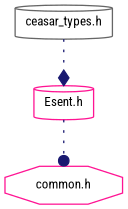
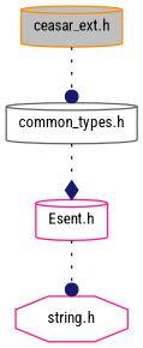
  digraph {
    fontname="Roboto Condensed"
    node [color=deeppink fillcolor=white fontname="Roboto Condensed" fontsize=10 shape=cylinder style=filled]
    edge [arrowhead=dot color=midnightblue fontname="Roboto Condensed" fontsize=10 labelfontname=Helvetica labelfontsize=10 style=dotted]
-   n2 [color=gray40 height=0.2 label="ceasar_types.h" width=0.4]
+   n1 [color=darkorange fillcolor=grey75 fontcolor=black height=0.2 label="ceasar_ext.h" width=0.4]
+   n2 [color=gray40 height=0.2 label="common_types.h" width=0.4]
    n3 [height=0.2 label="Esent.h" width=0.4]
-   n4 [height=0.2 label="common.h" shape=octagon width=0.4]
+   n4 [height=0.2 label="string.h" shape=octagon width=0.4]
+   n1 -> n2
    n2 -> n3 [arrowhead=diamond]
    n3 -> n4
  }
